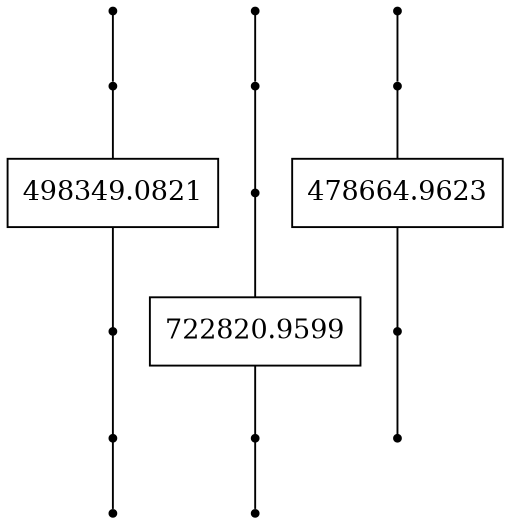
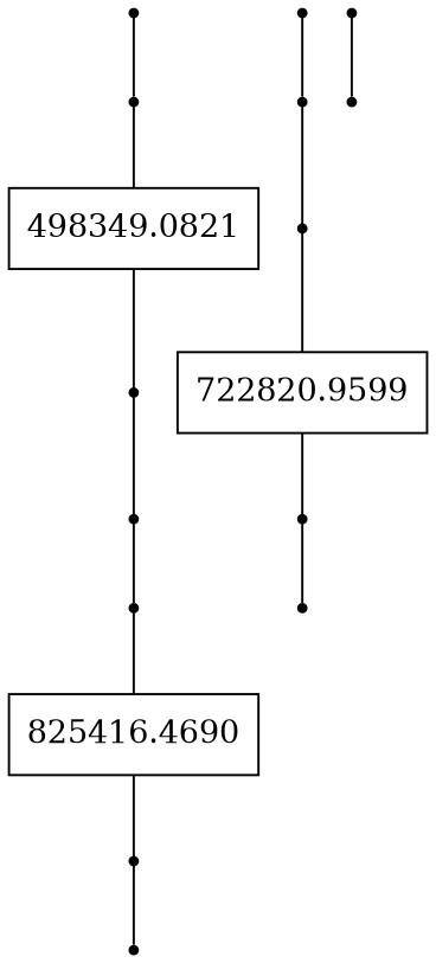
  graph {
    fontname="DejaVu Serif"
    node [fontname="DejaVu Serif" shape=point]
    edge [fontname="DejaVu Serif"]
    start_2050835901
    start_511473681
    n3 [label=498349.0821 shape=record]
    end_511473681
    start_2011986105
    start_439904756
+   n7 [label=825416.4690 shape=record]
    end_2011986105
    start_1665404403
    n10 [label=722820.9599 shape=record]
    end_439904756
    start_171497379
-   n13 [label=478664.9623 shape=record]
    end_171497379
    start_2012846597
    end_2012846597
    end_1665404403
    end_2050835901
    start_2050835901 -- start_511473681
    start_511473681 -- n3
    n3 -- end_511473681
    end_511473681 -- start_2011986105
    start_2011986105 -- start_439904756
+   start_439904756 -- n7
+   n7 -- end_439904756
    end_2011986105 -- start_1665404403
    start_1665404403 -- n10
    n10 -- end_1665404403
    end_439904756 -- start_171497379
-   start_171497379 -- n13
-   n13 -- end_171497379
    end_171497379 -- start_2012846597
    end_2012846597 -- end_2011986105
    end_1665404403 -- end_2050835901
  }
